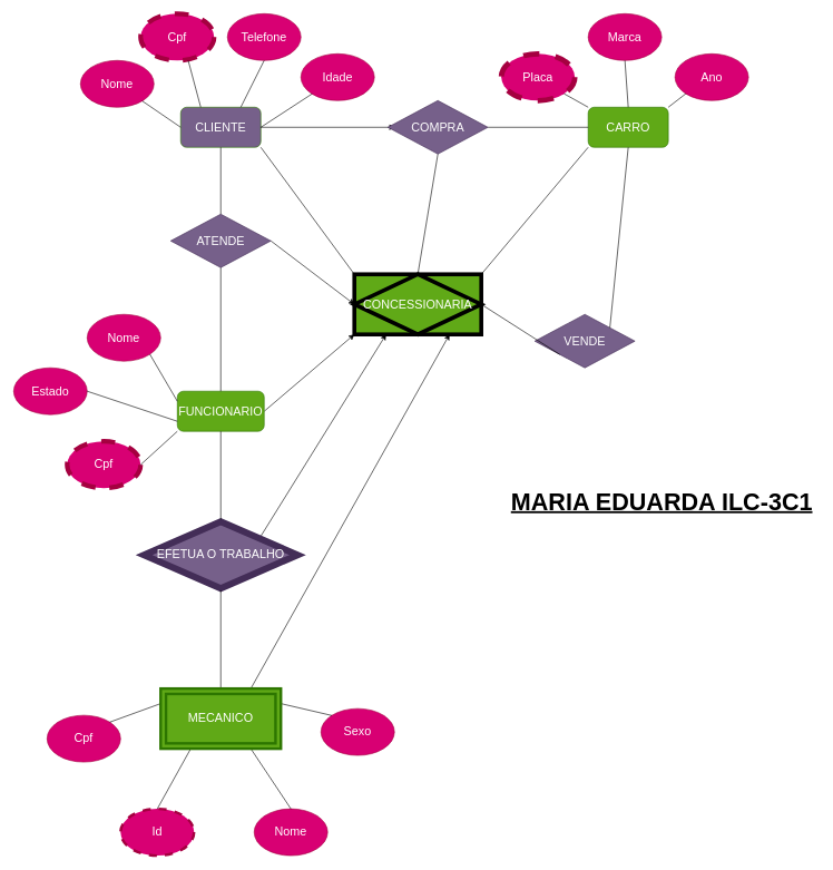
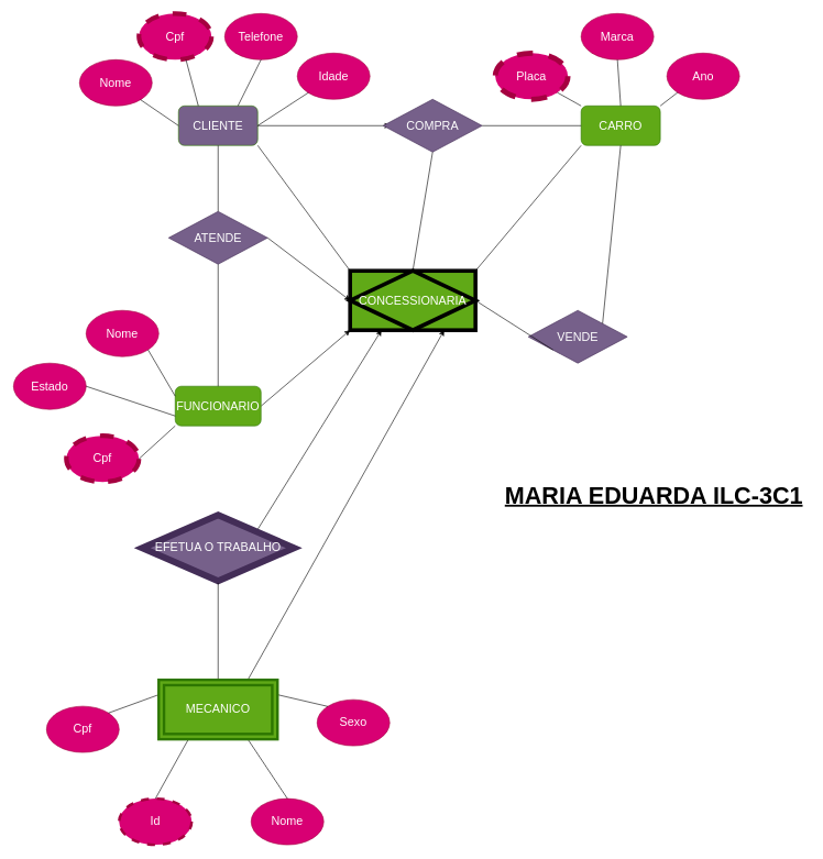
  <mxCell id="0" />
  <mxCell id="1" parent="0" />
  <mxCell id="2" value="&lt;span style=&quot;font-size: 18px&quot;&gt;Nome&lt;/span&gt;" style="ellipse;whiteSpace=wrap;html=1;fillColor=#d80073;strokeColor=#A50040;fontColor=#ffffff;" parent="1" vertex="1"><mxGeometry x="120" y="90" width="110" height="70" as="geometry" /></mxCell>
  <mxCell id="3" value="&lt;font style=&quot;font-size: 18px&quot;&gt;Cpf&lt;/font&gt;" style="ellipse;whiteSpace=wrap;html=1;fillColor=#d80073;strokeColor=#A50040;fontColor=#ffffff;dashed=1;strokeWidth=7;" parent="1" vertex="1"><mxGeometry x="210" y="20" width="110" height="70" as="geometry" /></mxCell>
  <mxCell id="4" value="&lt;font style=&quot;font-size: 18px&quot;&gt;Telefone&lt;/font&gt;" style="ellipse;whiteSpace=wrap;html=1;fillColor=#d80073;strokeColor=#A50040;fontColor=#ffffff;" parent="1" vertex="1"><mxGeometry x="340" y="20" width="110" height="70" as="geometry" /></mxCell>
  <mxCell id="5" value="&lt;font style=&quot;font-size: 18px&quot;&gt;Idade&lt;/font&gt;" style="ellipse;whiteSpace=wrap;html=1;fillColor=#d80073;strokeColor=#A50040;fontColor=#ffffff;" parent="1" vertex="1"><mxGeometry x="450" y="80" width="110" height="70" as="geometry" /></mxCell>
  <mxCell id="6" value="&lt;font style=&quot;font-size: 18px&quot;&gt;CLIENTE&lt;/font&gt;" style="rounded=1;whiteSpace=wrap;html=1;fillColor=#76608a;strokeColor=#2D7600;fontColor=#ffffff;" parent="1" vertex="1"><mxGeometry x="270" y="160" width="120" height="60" as="geometry" /></mxCell>
  <mxCell id="7" value="" style="endArrow=none;html=1;entryX=0;entryY=0.5;entryDx=0;entryDy=0;" parent="1" source="2" target="6" edge="1"><mxGeometry width="50" height="50" relative="1" as="geometry"><mxPoint x="240" y="210" as="sourcePoint" /><mxPoint x="290" y="160" as="targetPoint" /></mxGeometry></mxCell>
  <mxCell id="8" value="" style="endArrow=none;html=1;exitX=0.75;exitY=0;exitDx=0;exitDy=0;entryX=0.5;entryY=1;entryDx=0;entryDy=0;" parent="1" source="6" target="4" edge="1"><mxGeometry width="50" height="50" relative="1" as="geometry"><mxPoint x="370" y="140" as="sourcePoint" /><mxPoint x="410" y="100" as="targetPoint" /></mxGeometry></mxCell>
  <mxCell id="9" value="" style="endArrow=none;html=1;exitX=0.648;exitY=1;exitDx=0;exitDy=0;exitPerimeter=0;entryX=0.25;entryY=0;entryDx=0;entryDy=0;" parent="1" source="3" target="6" edge="1"><mxGeometry width="50" height="50" relative="1" as="geometry"><mxPoint x="270" y="150" as="sourcePoint" /><mxPoint x="320" y="100" as="targetPoint" /></mxGeometry></mxCell>
  <mxCell id="10" value="" style="endArrow=none;html=1;exitX=1;exitY=0.5;exitDx=0;exitDy=0;" parent="1" source="6" target="5" edge="1"><mxGeometry width="50" height="50" relative="1" as="geometry"><mxPoint x="410" y="210" as="sourcePoint" /><mxPoint x="450" y="160" as="targetPoint" /></mxGeometry></mxCell>
  <mxCell id="11" style="edgeStyle=orthogonalEdgeStyle;rounded=0;orthogonalLoop=1;jettySize=auto;html=1;exitX=0;exitY=0.5;exitDx=0;exitDy=0;" parent="1" source="12" edge="1"><mxGeometry relative="1" as="geometry"><mxPoint x="590.667" y="190.667" as="targetPoint" /></mxGeometry></mxCell>
  <mxCell id="12" value="&lt;font style=&quot;font-size: 18px&quot;&gt;COMPRA&lt;/font&gt;" style="rhombus;whiteSpace=wrap;html=1;fillColor=#76608a;strokeColor=#432D57;fontColor=#ffffff;" parent="1" vertex="1"><mxGeometry x="580" y="150" width="150" height="80" as="geometry" /></mxCell>
  <mxCell id="13" value="" style="endArrow=none;html=1;exitX=1;exitY=0.5;exitDx=0;exitDy=0;entryX=0;entryY=0.5;entryDx=0;entryDy=0;" parent="1" source="6" target="12" edge="1"><mxGeometry width="50" height="50" relative="1" as="geometry"><mxPoint x="660" y="240" as="sourcePoint" /><mxPoint x="710" y="190" as="targetPoint" /></mxGeometry></mxCell>
  <mxCell id="14" value="&lt;font style=&quot;font-size: 18px&quot;&gt;Placa&lt;/font&gt;" style="ellipse;whiteSpace=wrap;html=1;fillColor=#d80073;strokeColor=#A50040;fontColor=#ffffff;dashed=1;strokeWidth=8;" parent="1" vertex="1"><mxGeometry x="750" y="80" width="110" height="70" as="geometry" /></mxCell>
  <mxCell id="15" value="&lt;font style=&quot;font-size: 18px&quot;&gt;Marca&lt;/font&gt;" style="ellipse;whiteSpace=wrap;html=1;fillColor=#d80073;strokeColor=#A50040;fontColor=#ffffff;" parent="1" vertex="1"><mxGeometry x="880" y="20" width="110" height="70" as="geometry" /></mxCell>
  <mxCell id="16" value="&lt;span style=&quot;font-size: 18px&quot;&gt;Ano&lt;/span&gt;" style="ellipse;whiteSpace=wrap;html=1;fillColor=#d80073;strokeColor=#A50040;fontColor=#ffffff;" parent="1" vertex="1"><mxGeometry x="1010" y="80" width="110" height="70" as="geometry" /></mxCell>
  <mxCell id="17" value="&lt;span style=&quot;font-size: 18px&quot;&gt;CARRO&lt;/span&gt;" style="rounded=1;whiteSpace=wrap;html=1;fillColor=#60a917;strokeColor=#2D7600;fontColor=#ffffff;" parent="1" vertex="1"><mxGeometry x="880" y="160" width="120" height="60" as="geometry" /></mxCell>
  <mxCell id="18" value="" style="endArrow=none;html=1;entryX=0;entryY=1;entryDx=0;entryDy=0;exitX=1;exitY=0;exitDx=0;exitDy=0;" parent="1" source="17" target="16" edge="1"><mxGeometry width="50" height="50" relative="1" as="geometry"><mxPoint x="991" y="170" as="sourcePoint" /><mxPoint x="1066.559" y="120.012" as="targetPoint" /></mxGeometry></mxCell>
  <mxCell id="19" value="" style="endArrow=none;html=1;entryX=0.5;entryY=1;entryDx=0;entryDy=0;exitX=0.5;exitY=0;exitDx=0;exitDy=0;" parent="1" source="17" target="15" edge="1"><mxGeometry width="50" height="50" relative="1" as="geometry"><mxPoint x="935" y="150" as="sourcePoint" /><mxPoint x="973.279" y="110.032" as="targetPoint" /></mxGeometry></mxCell>
  <mxCell id="20" value="" style="endArrow=none;html=1;exitX=1;exitY=1;exitDx=0;exitDy=0;entryX=0;entryY=0;entryDx=0;entryDy=0;" parent="1" source="14" target="17" edge="1"><mxGeometry width="50" height="50" relative="1" as="geometry"><mxPoint x="803.44" y="229.97" as="sourcePoint" /><mxPoint x="879.999" y="180.002" as="targetPoint" /></mxGeometry></mxCell>
  <mxCell id="21" value="" style="endArrow=none;html=1;exitX=1;exitY=0.5;exitDx=0;exitDy=0;" parent="1" source="12" edge="1"><mxGeometry width="50" height="50" relative="1" as="geometry"><mxPoint x="803.44" y="239.97" as="sourcePoint" /><mxPoint x="879.999" y="190.002" as="targetPoint" /></mxGeometry></mxCell>
  <mxCell id="22" style="edgeStyle=none;rounded=0;orthogonalLoop=1;jettySize=auto;html=1;exitX=1;exitY=0.5;exitDx=0;exitDy=0;entryX=0;entryY=1;entryDx=0;entryDy=0;" edge="1" parent="1" source="23" target="52"><mxGeometry relative="1" as="geometry" /></mxCell>
  <mxCell id="23" value="&lt;span style=&quot;font-size: 18px&quot;&gt;FUNCIONARIO&lt;/span&gt;" style="rounded=1;whiteSpace=wrap;html=1;fillColor=#60a917;strokeColor=#2D7600;fontColor=#ffffff;" parent="1" vertex="1"><mxGeometry x="265" y="585" width="130" height="60" as="geometry" /></mxCell>
  <mxCell id="24" style="edgeStyle=none;rounded=0;orthogonalLoop=1;jettySize=auto;html=1;exitX=1;exitY=0.5;exitDx=0;exitDy=0;entryX=0;entryY=0.5;entryDx=0;entryDy=0;" edge="1" parent="1" source="25" target="52"><mxGeometry relative="1" as="geometry" /></mxCell>
  <mxCell id="25" value="&lt;span style=&quot;font-size: 18px&quot;&gt;ATENDE&lt;/span&gt;" style="rhombus;whiteSpace=wrap;html=1;fillColor=#76608a;strokeColor=#432D57;fontColor=#ffffff;" parent="1" vertex="1"><mxGeometry x="255" y="320" width="150" height="80" as="geometry" /></mxCell>
  <mxCell id="26" value="&lt;font style=&quot;font-size: 18px&quot;&gt;VENDE&lt;/font&gt;" style="rhombus;whiteSpace=wrap;html=1;fillColor=#76608a;strokeColor=#432D57;fontColor=#ffffff;" parent="1" vertex="1"><mxGeometry x="800" y="470" width="150" height="80" as="geometry" /></mxCell>
  <mxCell id="27" value="" style="endArrow=none;html=1;entryX=1;entryY=0;entryDx=0;entryDy=0;exitX=0.5;exitY=1;exitDx=0;exitDy=0;" parent="1" source="17" target="26" edge="1"><mxGeometry width="50" height="50" relative="1" as="geometry"><mxPoint x="940" y="270" as="sourcePoint" /><mxPoint x="940" y="290.711" as="targetPoint" /></mxGeometry></mxCell>
  <mxCell id="28" value="" style="endArrow=none;html=1;exitX=0.5;exitY=0;exitDx=0;exitDy=0;entryX=0.5;entryY=1;entryDx=0;entryDy=0;" parent="1" source="25" target="6" edge="1"><mxGeometry width="50" height="50" relative="1" as="geometry"><mxPoint x="320" y="270" as="sourcePoint" /><mxPoint x="370" y="220" as="targetPoint" /></mxGeometry></mxCell>
  <mxCell id="29" value="" style="endArrow=none;html=1;entryX=0.5;entryY=1;entryDx=0;entryDy=0;exitX=0.5;exitY=0;exitDx=0;exitDy=0;" parent="1" source="23" target="25" edge="1"><mxGeometry width="50" height="50" relative="1" as="geometry"><mxPoint x="660" y="340" as="sourcePoint" /><mxPoint x="710" y="290" as="targetPoint" /></mxGeometry></mxCell>
  <mxCell id="30" value="&lt;span style=&quot;font-size: 18px&quot;&gt;Estado&lt;/span&gt;" style="ellipse;whiteSpace=wrap;html=1;fillColor=#d80073;strokeColor=#A50040;fontColor=#ffffff;" parent="1" vertex="1"><mxGeometry x="20" y="550" width="110" height="70" as="geometry" /></mxCell>
  <mxCell id="31" value="&lt;span style=&quot;font-size: 18px&quot;&gt;Nome&lt;/span&gt;" style="ellipse;whiteSpace=wrap;html=1;fillColor=#d80073;strokeColor=#A50040;fontColor=#ffffff;" parent="1" vertex="1"><mxGeometry x="130" y="470" width="110" height="70" as="geometry" /></mxCell>
  <mxCell id="32" value="" style="endArrow=none;html=1;exitX=1;exitY=0.5;exitDx=0;exitDy=0;entryX=0;entryY=0.75;entryDx=0;entryDy=0;" parent="1" source="30" target="23" edge="1"><mxGeometry width="50" height="50" relative="1" as="geometry"><mxPoint x="220" y="620" as="sourcePoint" /><mxPoint x="270" y="570" as="targetPoint" /></mxGeometry></mxCell>
  <mxCell id="33" value="" style="endArrow=none;html=1;entryX=0;entryY=0.25;entryDx=0;entryDy=0;exitX=1;exitY=1;exitDx=0;exitDy=0;" parent="1" source="31" target="23" edge="1"><mxGeometry width="50" height="50" relative="1" as="geometry"><mxPoint x="210" y="510" as="sourcePoint" /><mxPoint x="260" y="460" as="targetPoint" /></mxGeometry></mxCell>
  <mxCell id="34" style="edgeStyle=none;rounded=0;orthogonalLoop=1;jettySize=auto;html=1;exitX=1;exitY=0;exitDx=0;exitDy=0;entryX=0.25;entryY=1;entryDx=0;entryDy=0;" edge="1" parent="1" source="35" target="52"><mxGeometry relative="1" as="geometry" /></mxCell>
  <mxCell id="35" value="&lt;span style=&quot;font-size: 18px&quot;&gt;EFETUA O TRABALHO&lt;/span&gt;" style="rhombus;whiteSpace=wrap;html=1;fillColor=#76608a;strokeColor=#432D57;fontColor=#ffffff;rounded=0;sketch=0;shadow=0;perimeterSpacing=3;strokeWidth=10;" parent="1" vertex="1"><mxGeometry x="215" y="780" width="230" height="100" as="geometry" /></mxCell>
- <mxCell id="36" value="" style="endArrow=none;html=1;entryX=0.5;entryY=1;entryDx=0;entryDy=0;exitX=0.5;exitY=0;exitDx=0;exitDy=0;" parent="1" source="35" target="23" edge="1"><mxGeometry width="50" height="50" relative="1" as="geometry"><mxPoint x="330" y="740" as="sourcePoint" /><mxPoint x="380" y="690" as="targetPoint" /></mxGeometry></mxCell>
  <mxCell id="37" value="" style="endArrow=none;html=1;entryX=0.5;entryY=1;entryDx=0;entryDy=0;exitX=0.5;exitY=0;exitDx=0;exitDy=0;" parent="1" source="50" target="35" edge="1"><mxGeometry width="50" height="50" relative="1" as="geometry"><mxPoint x="330" y="1010" as="sourcePoint" /><mxPoint x="680" y="720" as="targetPoint" /></mxGeometry></mxCell>
  <mxCell id="38" value="&lt;span style=&quot;font-size: 18px&quot;&gt;&lt;font style=&quot;vertical-align: inherit&quot;&gt;&lt;font style=&quot;vertical-align: inherit&quot;&gt;Sexo&lt;/font&gt;&lt;/font&gt;&lt;/span&gt;" style="ellipse;whiteSpace=wrap;html=1;fillColor=#d80073;strokeColor=#A50040;fontColor=#ffffff;" parent="1" vertex="1"><mxGeometry x="480" y="1060" width="110" height="70" as="geometry" /></mxCell>
  <mxCell id="39" value="&lt;font style=&quot;font-size: 36px&quot;&gt;&lt;u&gt;&lt;b&gt;MARIA EDUARDA ILC-3C1&lt;/b&gt;&lt;/u&gt;&lt;/font&gt;" style="text;html=1;align=center;verticalAlign=middle;resizable=0;points=[];autosize=1;" parent="1" vertex="1"><mxGeometry x="755" y="735" width="470" height="30" as="geometry" /></mxCell>
  <mxCell id="40" value="&lt;span style=&quot;font-size: 18px&quot;&gt;Cpf&lt;/span&gt;" style="ellipse;whiteSpace=wrap;html=1;fillColor=#d80073;strokeColor=#A50040;fontColor=#ffffff;" vertex="1" parent="1"><mxGeometry x="70" y="1070" width="110" height="70" as="geometry" /></mxCell>
  <mxCell id="41" value="&lt;span style=&quot;font-size: 18px&quot;&gt;Nome&lt;/span&gt;" style="ellipse;whiteSpace=wrap;html=1;fillColor=#d80073;strokeColor=#A50040;fontColor=#ffffff;" vertex="1" parent="1"><mxGeometry x="380" y="1210" width="110" height="70" as="geometry" /></mxCell>
  <mxCell id="42" value="&lt;span style=&quot;font-size: 18px&quot;&gt;Id&lt;/span&gt;" style="ellipse;whiteSpace=wrap;html=1;fillColor=#d80073;strokeColor=#A50040;fontColor=#ffffff;dashed=1;strokeWidth=4;" vertex="1" parent="1"><mxGeometry x="180" y="1210" width="110" height="70" as="geometry" /></mxCell>
  <mxCell id="43" value="" style="endArrow=none;html=1;exitX=1;exitY=0;exitDx=0;exitDy=0;entryX=0;entryY=0.25;entryDx=0;entryDy=0;" edge="1" parent="1" source="40" target="50"><mxGeometry width="50" height="50" relative="1" as="geometry"><mxPoint x="190" y="1020" as="sourcePoint" /><mxPoint x="230" y="1060" as="targetPoint" /></mxGeometry></mxCell>
  <mxCell id="44" value="" style="endArrow=none;html=1;exitX=0.5;exitY=0;exitDx=0;exitDy=0;entryX=0.25;entryY=1;entryDx=0;entryDy=0;" edge="1" parent="1" source="42" target="50"><mxGeometry width="50" height="50" relative="1" as="geometry"><mxPoint x="214.097" y="1040.383" as="sourcePoint" /><mxPoint x="270" y="1110" as="targetPoint" /><Array as="points" /></mxGeometry></mxCell>
  <mxCell id="45" value="" style="endArrow=none;html=1;exitX=0.5;exitY=0;exitDx=0;exitDy=0;entryX=0.75;entryY=1;entryDx=0;entryDy=0;" edge="1" parent="1" source="41" target="50"><mxGeometry width="50" height="50" relative="1" as="geometry"><mxPoint x="224.097" y="1050.383" as="sourcePoint" /><mxPoint x="410" y="1100" as="targetPoint" /><Array as="points" /></mxGeometry></mxCell>
  <mxCell id="46" value="" style="endArrow=none;html=1;entryX=0;entryY=0;entryDx=0;entryDy=0;exitX=1;exitY=0.25;exitDx=0;exitDy=0;" edge="1" parent="1" source="50" target="38"><mxGeometry width="50" height="50" relative="1" as="geometry"><mxPoint x="470" y="1060" as="sourcePoint" /><mxPoint x="305" y="1040" as="targetPoint" /></mxGeometry></mxCell>
  <mxCell id="47" value="&lt;span style=&quot;font-size: 18px&quot;&gt;Cpf&lt;/span&gt;" style="ellipse;whiteSpace=wrap;html=1;fillColor=#d80073;strokeColor=#A50040;fontColor=#ffffff;dashed=1;strokeWidth=7;" vertex="1" parent="1"><mxGeometry x="100" y="660" width="110" height="70" as="geometry" /></mxCell>
  <mxCell id="48" value="" style="endArrow=none;html=1;exitX=1;exitY=0.5;exitDx=0;exitDy=0;entryX=0;entryY=1;entryDx=0;entryDy=0;" edge="1" parent="1" source="47" target="23"><mxGeometry width="50" height="50" relative="1" as="geometry"><mxPoint x="610" y="660" as="sourcePoint" /><mxPoint x="660" y="610" as="targetPoint" /></mxGeometry></mxCell>
  <mxCell id="49" style="edgeStyle=none;rounded=0;orthogonalLoop=1;jettySize=auto;html=1;exitX=0.75;exitY=0;exitDx=0;exitDy=0;entryX=0.75;entryY=1;entryDx=0;entryDy=0;" edge="1" parent="1" source="50" target="52"><mxGeometry relative="1" as="geometry" /></mxCell>
  <mxCell id="50" value="&lt;span style=&quot;font-size: 18px&quot;&gt;MECANICO&lt;/span&gt;" style="shape=ext;margin=3;double=1;whiteSpace=wrap;html=1;align=center;strokeWidth=4;fontColor=#ffffff;fillColor=#60a917;strokeColor=#2D7600;" vertex="1" parent="1"><mxGeometry x="240" y="1030" width="180" height="90" as="geometry" /></mxCell>
  <mxCell id="51" style="edgeStyle=orthogonalEdgeStyle;rounded=0;orthogonalLoop=1;jettySize=auto;html=1;exitX=0.5;exitY=1;exitDx=0;exitDy=0;" edge="1" parent="1" source="40" target="40"><mxGeometry relative="1" as="geometry" /></mxCell>
  <mxCell id="52" value="&lt;span style=&quot;font-size: 18px&quot;&gt;CONCESSIONARIA&lt;/span&gt;" style="shape=associativeEntity;whiteSpace=wrap;html=1;align=center;rounded=0;shadow=0;sketch=0;strokeWidth=6;fillColor=#60a917;fontColor=#ffffff;labelBackgroundColor=none;" vertex="1" parent="1"><mxGeometry x="530" y="410" width="190" height="90" as="geometry" /></mxCell>
  <mxCell id="53" value="" style="endArrow=none;html=1;exitX=0;exitY=0;exitDx=0;exitDy=0;entryX=1;entryY=1;entryDx=0;entryDy=0;" edge="1" parent="1" source="52" target="6"><mxGeometry width="50" height="50" relative="1" as="geometry"><mxPoint x="380" y="260" as="sourcePoint" /><mxPoint x="430" y="210" as="targetPoint" /></mxGeometry></mxCell>
  <mxCell id="54" value="" style="endArrow=none;html=1;entryX=0;entryY=1;entryDx=0;entryDy=0;exitX=1;exitY=0;exitDx=0;exitDy=0;" edge="1" parent="1" source="52" target="17"><mxGeometry width="50" height="50" relative="1" as="geometry"><mxPoint x="610" y="400" as="sourcePoint" /><mxPoint x="660" y="350" as="targetPoint" /></mxGeometry></mxCell>
  <mxCell id="55" value="" style="endArrow=none;html=1;entryX=0.5;entryY=1;entryDx=0;entryDy=0;exitX=0.5;exitY=0;exitDx=0;exitDy=0;" edge="1" parent="1" source="52" target="12"><mxGeometry width="50" height="50" relative="1" as="geometry"><mxPoint x="610" y="400" as="sourcePoint" /><mxPoint x="660" y="350" as="targetPoint" /></mxGeometry></mxCell>
  <mxCell id="56" value="" style="endArrow=none;html=1;exitX=0;exitY=1;exitDx=0;exitDy=0;entryX=1;entryY=0.5;entryDx=0;entryDy=0;" edge="1" parent="1" source="26" target="52"><mxGeometry width="50" height="50" relative="1" as="geometry"><mxPoint x="610" y="400" as="sourcePoint" /><mxPoint x="660" y="350" as="targetPoint" /></mxGeometry></mxCell>
